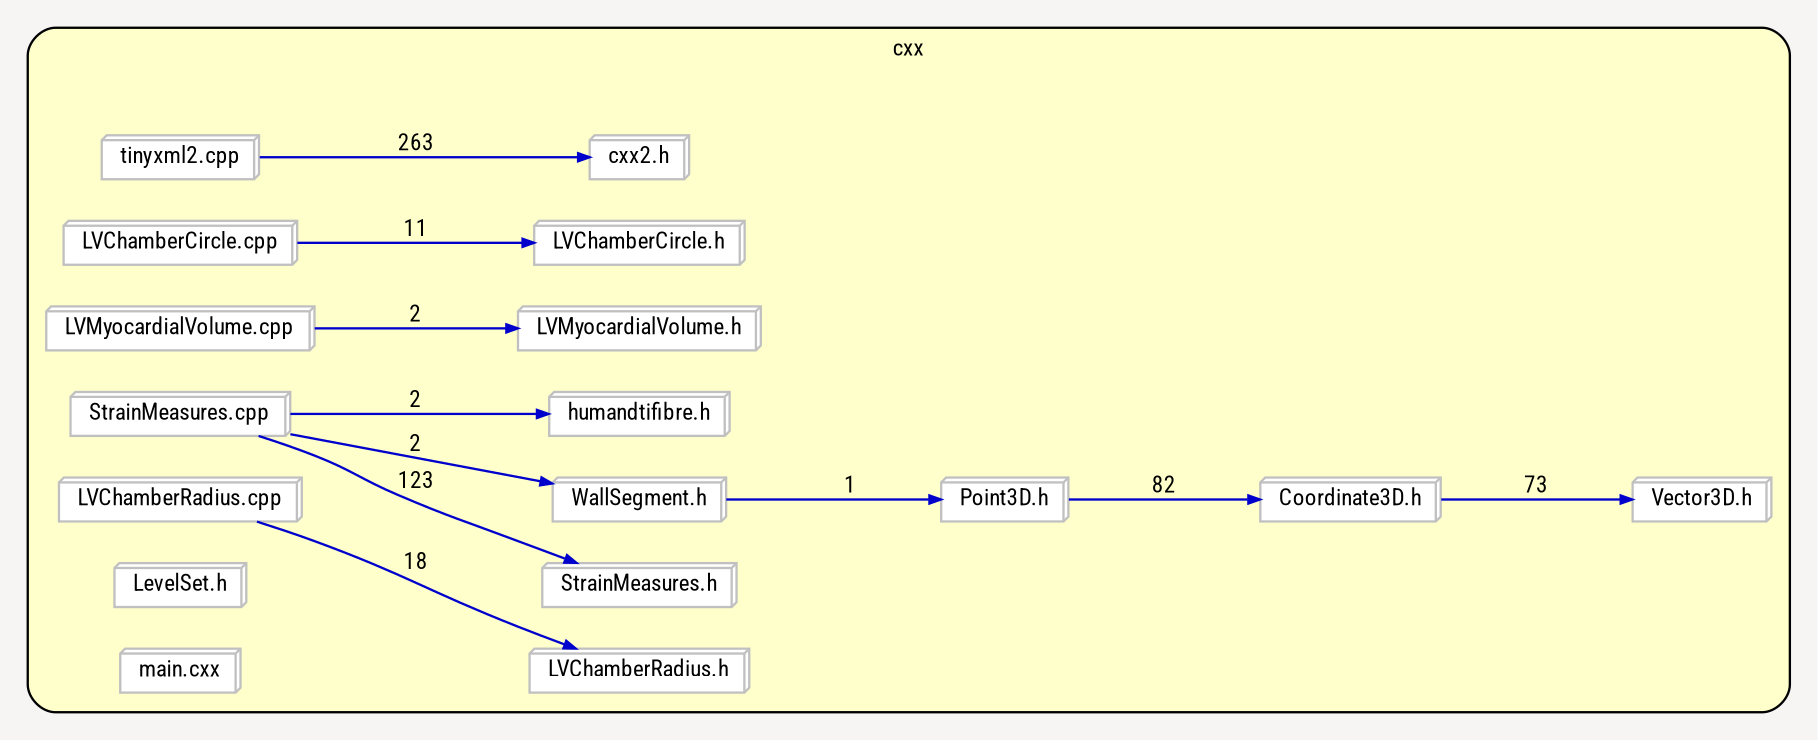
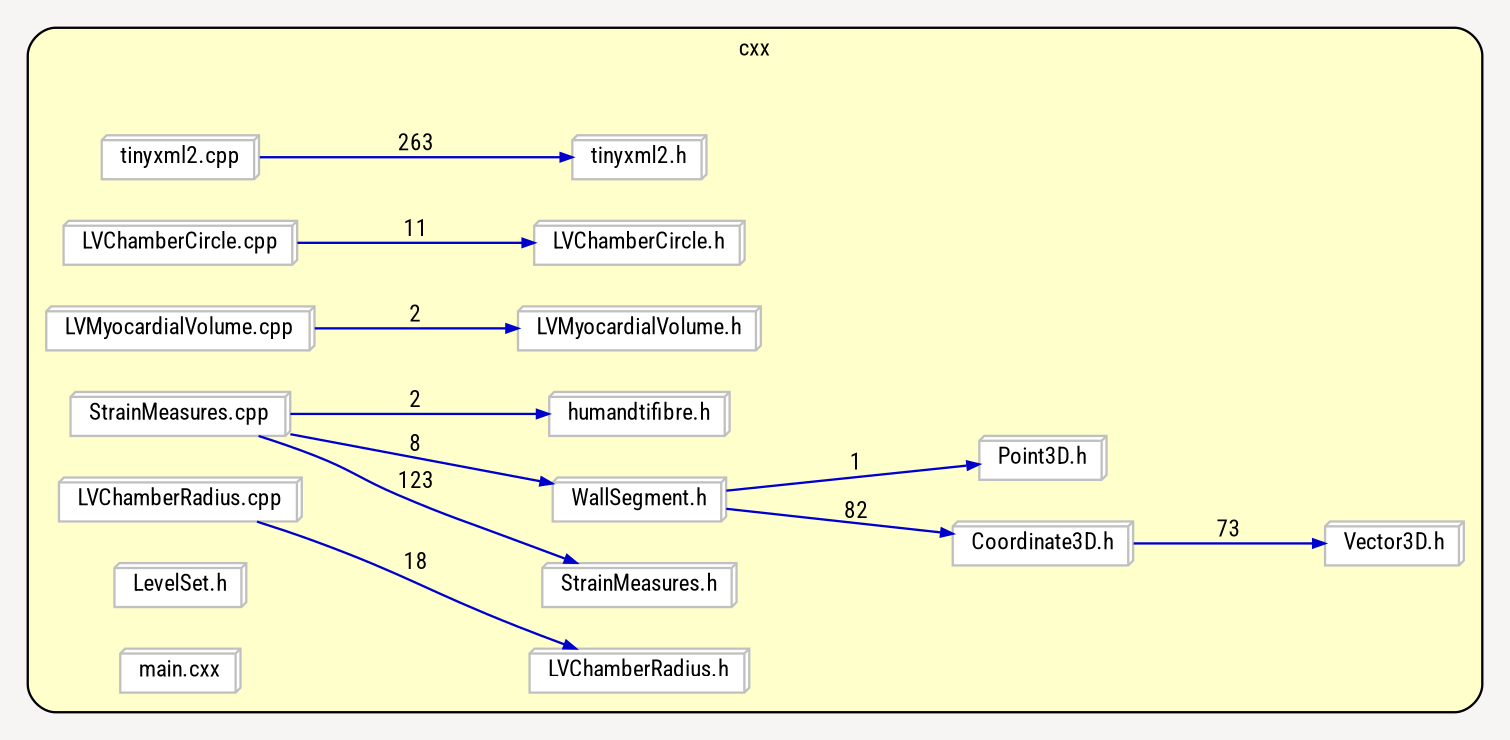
  digraph {
    bgcolor="#F7F5F3"
    compound=true
    fillcolor="#FFFFCC"
    fontname="Roboto Condensed"
    fontsize=10
    pack=true
    packmode=clust
    rankdir=LR
    ranksep=1.0
    style="rounded,filled"
    node [color=grey compound=true fillcolor=white fixedsize=false fontname="Roboto Condensed" fontsize=10 node_initialized=no shape=box3d style=filled]
    edge [arrowhead=normal arrowsize=0.5 arrowtail=none color=blue3 compound=true dir=forward fontcolor=black fontname="Roboto Condensed" fontsize=10]
    __N2 [fixedsize=true height=0.01 shape=none style="invis,none" width=0.347222]
    n2 [height=0.0 label="tinyxml2.cpp" width=0.0]
-   n3 [height=0.0 label="cxx2.h" width=0.0]
+   n3 [height=0.0 label="tinyxml2.h" width=0.0]
    n4 [height=0.0 label="Vector3D.h" width=0.0]
    n5 [height=0.0 label="Coordinate3D.h" width=0.0]
    n6 [height=0.0 label="LVChamberRadius.h" width=0.0]
    n7 [height=0.0 label="Point3D.h" width=0.0]
    n8 [height=0.0 label="LVChamberCircle.cpp" width=0.0]
    n9 [height=0.0 label="LVChamberCircle.h" width=0.0]
    n10 [height=0.0 label="LVMyocardialVolume.cpp" width=0.0]
    n11 [height=0.0 label="LVMyocardialVolume.h" width=0.0]
    n12 [height=0.0 label="StrainMeasures.cpp" width=0.0]
    n13 [height=0.0 label="StrainMeasures.h" width=0.0]
    n14 [height=0.0 label="WallSegment.h" width=0.0]
    n15 [height=0.0 label="humandtifibre.h" width=0.0]
    n16 [height=0.0 label="LVChamberRadius.cpp" width=0.0]
    n17 [height=0.0 label="LevelSet.h" width=0.0]
    n18 [height=0.0 label="main.cxx" width=0.0]
    subgraph cluster_1 {
      label=cxx
      __N2
      n2
      n3
      n4
      n5
      n6
      n7
      n8
      n9
      n10
      n11
      n12
      n13
      n14
      n15
      n16
      n17
      n18
    }
    n2 -> n3 [label=263]
    n5 -> n4 [label=73]
-   n7 -> n5 [label=82]
+   n14 -> n5 [label=82]
    n8 -> n9 [label=11]
    n10 -> n11 [label=2]
    n12 -> n13 [label=123]
-   n12 -> n14 [label=2]
+   n12 -> n14 [label=8]
    n12 -> n15 [label=2]
    n14 -> n7 [label=1]
    n16 -> n6 [label=18]
  }
